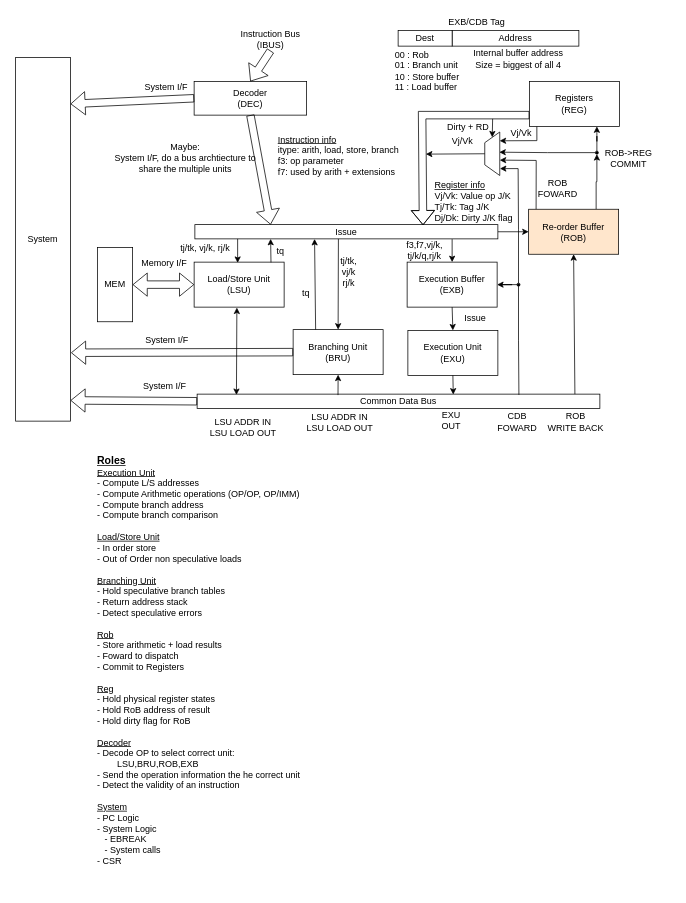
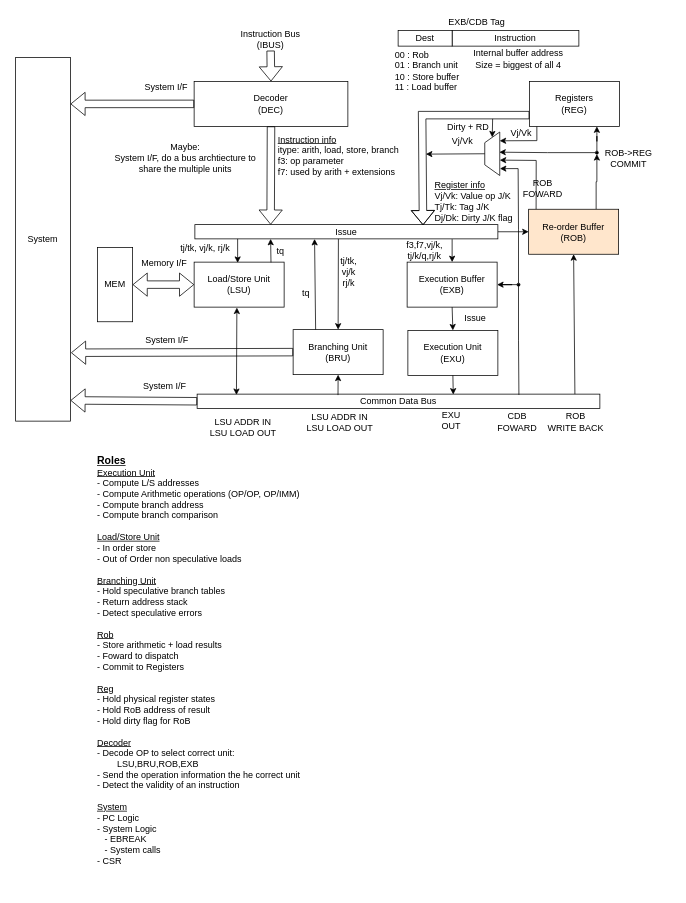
  <mxCell id="0" />
  <mxCell id="1" parent="0" />
- <mxCell id="2" value="Decoder&lt;div&gt;(DEC)&lt;/div&gt;" style="rounded=0;whiteSpace=wrap;html=1;" parent="1" vertex="1"><mxGeometry x="258" y="108" width="150" height="45" as="geometry" /></mxCell>
+ <mxCell id="2" value="Decoder&lt;div&gt;(DEC)&lt;/div&gt;" style="rounded=0;whiteSpace=wrap;html=1;" parent="1" vertex="1"><mxGeometry x="258" y="108" width="205" height="60" as="geometry" /></mxCell>
  <mxCell id="3" value="Load/Store Unit&lt;div&gt;(LSU)&lt;/div&gt;" style="rounded=0;whiteSpace=wrap;html=1;" parent="1" vertex="1"><mxGeometry x="258" y="349" width="120" height="60" as="geometry" /></mxCell>
  <mxCell id="4" value="Execution Buffer&lt;div&gt;(EXB)&lt;/div&gt;" style="rounded=0;whiteSpace=wrap;html=1;" parent="1" vertex="1"><mxGeometry x="542" y="349" width="120" height="60" as="geometry" /></mxCell>
  <mxCell id="5" value="Execution Unit&lt;div&gt;(EXU)&lt;/div&gt;" style="rounded=0;whiteSpace=wrap;html=1;" parent="1" vertex="1"><mxGeometry x="543" y="440" width="120" height="60" as="geometry" /></mxCell>
  <mxCell id="6" value="Branching Unit&lt;div&gt;(BRU)&lt;/div&gt;" style="rounded=0;whiteSpace=wrap;html=1;" parent="1" vertex="1"><mxGeometry x="390" y="439" width="120" height="60" as="geometry" /></mxCell>
  <mxCell id="7" value="Registers&lt;div&gt;(REG)&lt;/div&gt;" style="rounded=0;whiteSpace=wrap;html=1;" parent="1" vertex="1"><mxGeometry x="705" y="108" width="120" height="60" as="geometry" /></mxCell>
  <mxCell id="8" style="edgeStyle=orthogonalEdgeStyle;rounded=0;orthogonalLoop=1;jettySize=auto;html=1;exitX=0.75;exitY=0;exitDx=0;exitDy=0;entryX=0.5;entryY=1;entryDx=0;entryDy=0;" parent="1" source="9" target="51" edge="1"><mxGeometry relative="1" as="geometry" /></mxCell>
  <mxCell id="9" value="Re-order Buffer&lt;div&gt;(ROB)&lt;/div&gt;" style="rounded=0;whiteSpace=wrap;html=1;fillColor=#ffe6cc;" parent="1" vertex="1"><mxGeometry x="704" y="278.5" width="120" height="60" as="geometry" /></mxCell>
  <mxCell id="10" value="" style="shape=flexArrow;endArrow=classic;html=1;rounded=0;entryX=0.5;entryY=0;entryDx=0;entryDy=0;exitX=0.5;exitY=1;exitDx=0;exitDy=0;" parent="1" source="11" target="2" edge="1"><mxGeometry width="50" height="50" relative="1" as="geometry"><mxPoint x="387" y="42" as="sourcePoint" /><mxPoint x="531" y="70" as="targetPoint" /></mxGeometry></mxCell>
  <mxCell id="11" value="Instruction Bus (IBUS)" style="text;html=1;align=center;verticalAlign=middle;whiteSpace=wrap;rounded=0;" parent="1" vertex="1"><mxGeometry x="303" y="37" width="114" height="30" as="geometry" /></mxCell>
  <mxCell id="12" value="ROB-&amp;gt;&lt;span style=&quot;background-color: initial;&quot;&gt;REG&lt;/span&gt;&lt;div&gt;&lt;div&gt;COMMIT&lt;/div&gt;&lt;/div&gt;" style="text;html=1;align=center;verticalAlign=middle;resizable=0;points=[];autosize=1;strokeColor=none;fillColor=none;" parent="1" vertex="1"><mxGeometry x="796" y="190" width="82" height="42" as="geometry" /></mxCell>
  <mxCell id="13" value="" style="endArrow=classic;html=1;rounded=0;exitX=0.938;exitY=0.053;exitDx=0;exitDy=0;entryX=0.5;entryY=1;entryDx=0;entryDy=0;exitPerimeter=0;" parent="1" source="15" target="9" edge="1"><mxGeometry width="50" height="50" relative="1" as="geometry"><mxPoint x="795" y="448" as="sourcePoint" /><mxPoint x="845" y="398" as="targetPoint" /></mxGeometry></mxCell>
  <mxCell id="14" value="" style="endArrow=classic;html=1;rounded=0;exitX=0.5;exitY=1;exitDx=0;exitDy=0;entryX=0.5;entryY=0;entryDx=0;entryDy=0;" parent="1" source="4" target="5" edge="1"><mxGeometry width="50" height="50" relative="1" as="geometry"><mxPoint x="576" y="402" as="sourcePoint" /><mxPoint x="626" y="352" as="targetPoint" /></mxGeometry></mxCell>
  <mxCell id="15" value="Common Data Bus" style="rounded=0;whiteSpace=wrap;html=1;" parent="1" vertex="1"><mxGeometry x="262" y="525" width="537" height="19" as="geometry" /></mxCell>
  <mxCell id="16" value="" style="endArrow=classic;html=1;rounded=0;exitX=0.5;exitY=1;exitDx=0;exitDy=0;entryX=0.636;entryY=0.029;entryDx=0;entryDy=0;entryPerimeter=0;" parent="1" source="5" target="15" edge="1"><mxGeometry width="50" height="50" relative="1" as="geometry"><mxPoint x="557" y="530" as="sourcePoint" /><mxPoint x="607" y="480" as="targetPoint" /></mxGeometry></mxCell>
  <mxCell id="17" value="" style="endArrow=classic;startArrow=classic;html=1;rounded=0;exitX=0.475;exitY=1.01;exitDx=0;exitDy=0;exitPerimeter=0;entryX=0.349;entryY=0.058;entryDx=0;entryDy=0;entryPerimeter=0;" parent="1" source="3" edge="1"><mxGeometry width="50" height="50" relative="1" as="geometry"><mxPoint x="203" y="533" as="sourcePoint" /><mxPoint x="314.413" y="526.102" as="targetPoint" /></mxGeometry></mxCell>
  <mxCell id="18" value="" style="endArrow=classic;html=1;rounded=0;exitX=0.083;exitY=-0.003;exitDx=0;exitDy=0;entryX=0.45;entryY=1.044;entryDx=0;entryDy=0;entryPerimeter=0;exitPerimeter=0;" parent="1" source="9" edge="1"><mxGeometry width="50" height="50" relative="1" as="geometry"><mxPoint x="715.51" y="279.64" as="sourcePoint" /><mxPoint x="665.49" y="213" as="targetPoint" /><Array as="points"><mxPoint x="714.11" y="213.4" /></Array></mxGeometry></mxCell>
  <mxCell id="19" value="" style="verticalLabelPosition=middle;verticalAlign=middle;html=1;shape=trapezoid;perimeter=trapezoidPerimeter;whiteSpace=wrap;size=0.246;arcSize=10;flipV=1;labelPosition=center;align=center;rotation=90;" parent="1" vertex="1"><mxGeometry x="626.5" y="194.5" width="58" height="20" as="geometry" /></mxCell>
  <mxCell id="20" value="" style="endArrow=classic;html=1;rounded=0;entryX=0.202;entryY=0.995;entryDx=0;entryDy=0;entryPerimeter=0;exitX=0.083;exitY=1.004;exitDx=0;exitDy=0;exitPerimeter=0;" parent="1" source="7" target="19" edge="1"><mxGeometry width="50" height="50" relative="1" as="geometry"><mxPoint x="715" y="169" as="sourcePoint" /><mxPoint x="651" y="223" as="targetPoint" /><Array as="points"><mxPoint x="715" y="187" /></Array></mxGeometry></mxCell>
  <mxCell id="21" style="edgeStyle=orthogonalEdgeStyle;rounded=0;orthogonalLoop=1;jettySize=auto;html=1;entryX=0;entryY=0.5;entryDx=0;entryDy=0;" parent="1" source="22" target="9" edge="1"><mxGeometry relative="1" as="geometry" /></mxCell>
  <mxCell id="22" value="Issue" style="rounded=0;whiteSpace=wrap;html=1;" parent="1" vertex="1"><mxGeometry x="259" y="299" width="404" height="19" as="geometry" /></mxCell>
  <mxCell id="23" value="" style="shape=flexArrow;endArrow=classic;html=1;rounded=0;exitX=0.5;exitY=1;exitDx=0;exitDy=0;entryX=0.25;entryY=0;entryDx=0;entryDy=0;" parent="1" source="2" target="22" edge="1"><mxGeometry width="50" height="50" relative="1" as="geometry"><mxPoint x="495" y="170" as="sourcePoint" /><mxPoint x="495" y="225" as="targetPoint" /></mxGeometry></mxCell>
  <mxCell id="24" value="" style="endArrow=classic;html=1;rounded=0;exitX=0.104;exitY=0.018;exitDx=0;exitDy=0;exitPerimeter=0;entryX=0.5;entryY=1;entryDx=0;entryDy=0;" parent="1" target="6" edge="1"><mxGeometry width="50" height="50" relative="1" as="geometry"><mxPoint x="449.848" y="526.312" as="sourcePoint" /><mxPoint x="431" y="479.97" as="targetPoint" /></mxGeometry></mxCell>
- <mxCell id="25" value="ROB&lt;div&gt;FOWARD&lt;/div&gt;" style="text;html=1;align=center;verticalAlign=middle;whiteSpace=wrap;rounded=0;" parent="1" vertex="1"><mxGeometry x="713" y="236" width="60" height="30" as="geometry" /></mxCell>
+ <mxCell id="25" value="ROB&lt;div&gt;FOWARD&lt;/div&gt;" style="text;html=1;align=center;verticalAlign=middle;whiteSpace=wrap;rounded=0;" parent="1" vertex="1"><mxGeometry x="693" y="236" width="60" height="30" as="geometry" /></mxCell>
  <mxCell id="26" value="Vj/Vk" style="text;html=1;align=center;verticalAlign=middle;whiteSpace=wrap;rounded=0;" parent="1" vertex="1"><mxGeometry x="679" y="167" width="31" height="20" as="geometry" /></mxCell>
  <mxCell id="27" value="" style="endArrow=classic;html=1;rounded=0;entryX=0.5;entryY=0;entryDx=0;entryDy=0;exitX=0.147;exitY=0.949;exitDx=0;exitDy=0;exitPerimeter=0;" parent="1" target="6" edge="1"><mxGeometry width="50" height="50" relative="1" as="geometry"><mxPoint x="450.388" y="318.001" as="sourcePoint" /><mxPoint x="445" y="313.97" as="targetPoint" /></mxGeometry></mxCell>
  <mxCell id="28" value="" style="endArrow=classic;html=1;rounded=0;entryX=0.5;entryY=0;entryDx=0;entryDy=0;exitX=0.147;exitY=0.949;exitDx=0;exitDy=0;exitPerimeter=0;" parent="1" edge="1"><mxGeometry width="50" height="50" relative="1" as="geometry"><mxPoint x="316" y="318" as="sourcePoint" /><mxPoint x="316" y="350" as="targetPoint" /></mxGeometry></mxCell>
  <mxCell id="29" value="" style="endArrow=classic;html=1;rounded=0;entryX=0.5;entryY=0;entryDx=0;entryDy=0;exitX=0.849;exitY=1.02;exitDx=0;exitDy=0;exitPerimeter=0;" parent="1" source="22" target="4" edge="1"><mxGeometry width="50" height="50" relative="1" as="geometry"><mxPoint x="602" y="318" as="sourcePoint" /><mxPoint x="602" y="350" as="targetPoint" /></mxGeometry></mxCell>
  <mxCell id="30" value="Dirty + RD" style="text;html=1;align=center;verticalAlign=middle;whiteSpace=wrap;rounded=0;" parent="1" vertex="1"><mxGeometry x="594" y="159" width="59" height="20" as="geometry" /></mxCell>
  <mxCell id="31" value="&lt;u&gt;Instruction info&lt;/u&gt;&lt;div&gt;itype: arith, load, store, branch&lt;/div&gt;&lt;div&gt;f3: op parameter&lt;/div&gt;&lt;div&gt;f7: used by arith + extensions&amp;nbsp;&lt;/div&gt;" style="text;html=1;align=left;verticalAlign=top;whiteSpace=wrap;rounded=0;" parent="1" vertex="1"><mxGeometry x="368" y="172" width="172" height="115" as="geometry" /></mxCell>
  <mxCell id="32" value="Vj/Vk" style="text;html=1;align=center;verticalAlign=middle;whiteSpace=wrap;rounded=0;" parent="1" vertex="1"><mxGeometry x="600" y="175" width="32" height="26" as="geometry" /></mxCell>
  <mxCell id="33" value="" style="shape=flexArrow;endArrow=classic;html=1;rounded=0;entryX=0.753;entryY=0.036;entryDx=0;entryDy=0;entryPerimeter=0;exitX=0;exitY=0.75;exitDx=0;exitDy=0;" parent="1" source="7" target="22" edge="1"><mxGeometry width="50" height="50" relative="1" as="geometry"><mxPoint x="562" y="157" as="sourcePoint" /><mxPoint x="554" y="168" as="targetPoint" /><Array as="points"><mxPoint x="562" y="153" /></Array></mxGeometry></mxCell>
  <mxCell id="34" value="" style="endArrow=classic;html=1;rounded=0;exitX=0.5;exitY=1;exitDx=0;exitDy=0;" parent="1" source="19" edge="1"><mxGeometry width="50" height="50" relative="1" as="geometry"><mxPoint x="642.965" y="204" as="sourcePoint" /><mxPoint x="567.04" y="205" as="targetPoint" /></mxGeometry></mxCell>
  <mxCell id="35" value="" style="endArrow=classic;html=1;rounded=0;entryX=0;entryY=0.5;entryDx=0;entryDy=0;" parent="1" target="19" edge="1"><mxGeometry width="50" height="50" relative="1" as="geometry"><mxPoint x="656" y="158" as="sourcePoint" /><mxPoint x="672" y="161" as="targetPoint" /></mxGeometry></mxCell>
  <mxCell id="36" value="&lt;div&gt;&lt;u&gt;Register info&lt;/u&gt;&lt;/div&gt;&lt;div&gt;&lt;span style=&quot;background-color: initial;&quot;&gt;Vj/Vk: Value op J/K&lt;br&gt;&lt;/span&gt;&lt;/div&gt;&lt;div&gt;&lt;span style=&quot;background-color: initial;&quot;&gt;Tj/Tk: Tag J/K&lt;/span&gt;&lt;br&gt;&lt;/div&gt;&lt;div&gt;Dj/Dk: Dirty J/K flag&lt;/div&gt;" style="text;html=1;align=left;verticalAlign=top;whiteSpace=wrap;rounded=0;" parent="1" vertex="1"><mxGeometry x="577" y="233" width="107" height="63" as="geometry" /></mxCell>
  <mxCell id="37" value="CDB&lt;div&gt;FOWARD&lt;/div&gt;" style="text;html=1;align=center;verticalAlign=middle;whiteSpace=wrap;rounded=0;" parent="1" vertex="1"><mxGeometry x="659" y="547" width="60" height="30" as="geometry" /></mxCell>
  <mxCell id="38" value="ROB&lt;div&gt;WRITE BACK&lt;/div&gt;" style="text;html=1;align=center;verticalAlign=middle;whiteSpace=wrap;rounded=0;" parent="1" vertex="1"><mxGeometry x="719" y="547" width="96" height="30" as="geometry" /></mxCell>
  <mxCell id="39" value="EXU&lt;div&gt;OUT&lt;/div&gt;" style="text;html=1;align=center;verticalAlign=middle;whiteSpace=wrap;rounded=0;" parent="1" vertex="1"><mxGeometry x="571" y="545" width="60" height="30" as="geometry" /></mxCell>
  <mxCell id="40" value="LSU ADDR IN&lt;div&gt;LSU LOAD OUT&lt;/div&gt;" style="text;html=1;align=center;verticalAlign=middle;whiteSpace=wrap;rounded=0;" parent="1" vertex="1"><mxGeometry x="402" y="548" width="101" height="30" as="geometry" /></mxCell>
  <mxCell id="41" value="LSU ADDR IN&lt;div&gt;LSU LOAD OUT&lt;/div&gt;" style="text;html=1;align=center;verticalAlign=middle;whiteSpace=wrap;rounded=0;" parent="1" vertex="1"><mxGeometry x="273" y="554" width="101" height="30" as="geometry" /></mxCell>
  <mxCell id="42" value="" style="shape=flexArrow;endArrow=classic;startArrow=classic;html=1;rounded=0;entryX=0;entryY=0.5;entryDx=0;entryDy=0;exitX=1;exitY=0.5;exitDx=0;exitDy=0;" parent="1" target="3" edge="1" source="73"><mxGeometry width="100" height="100" relative="1" as="geometry"><mxPoint x="165" y="379" as="sourcePoint" /><mxPoint x="242" y="334" as="targetPoint" /></mxGeometry></mxCell>
  <mxCell id="43" value="Memory I/F" style="text;html=1;align=center;verticalAlign=middle;whiteSpace=wrap;rounded=0;" parent="1" vertex="1"><mxGeometry x="184" y="336" width="69" height="30" as="geometry" /></mxCell>
  <mxCell id="44" value="" style="shape=flexArrow;endArrow=classic;html=1;rounded=0;exitX=0;exitY=0.5;exitDx=0;exitDy=0;entryX=1.012;entryY=0.812;entryDx=0;entryDy=0;entryPerimeter=0;" parent="1" source="6" edge="1" target="72"><mxGeometry width="50" height="50" relative="1" as="geometry"><mxPoint x="194" y="489" as="sourcePoint" /><mxPoint x="168" y="470" as="targetPoint" /></mxGeometry></mxCell>
  <mxCell id="45" value="System I/F" style="text;html=1;align=center;verticalAlign=middle;whiteSpace=wrap;rounded=0;" parent="1" vertex="1"><mxGeometry x="192" y="438" width="60" height="30" as="geometry" /></mxCell>
- <mxCell id="46" value="Address" style="rounded=0;whiteSpace=wrap;html=1;" parent="1" vertex="1"><mxGeometry x="602" y="40" width="169" height="21" as="geometry" /></mxCell>
+ <mxCell id="46" value="Instruction" style="rounded=0;whiteSpace=wrap;html=1;" parent="1" vertex="1"><mxGeometry x="602" y="40" width="169" height="21" as="geometry" /></mxCell>
  <mxCell id="47" value="EXB/CDB Tag" style="text;html=1;align=center;verticalAlign=middle;whiteSpace=wrap;rounded=0;" parent="1" vertex="1"><mxGeometry x="595" y="20" width="80" height="17" as="geometry" /></mxCell>
  <mxCell id="48" value="Dest" style="rounded=0;whiteSpace=wrap;html=1;" parent="1" vertex="1"><mxGeometry x="530" y="40" width="72" height="21" as="geometry" /></mxCell>
  <mxCell id="49" value="00 : Rob&lt;div&gt;01 : Branch unit&lt;br&gt;&lt;div&gt;&lt;span style=&quot;background-color: initial;&quot;&gt;10 : Store buffer&lt;/span&gt;&lt;br&gt;&lt;/div&gt;&lt;/div&gt;&lt;div&gt;&lt;div&gt;11 : Load buffer&lt;/div&gt;&lt;/div&gt;" style="text;html=1;align=left;verticalAlign=middle;whiteSpace=wrap;rounded=0;" parent="1" vertex="1"><mxGeometry x="524" y="64" width="97" height="59" as="geometry" /></mxCell>
  <mxCell id="50" value="Internal buffer address&lt;div&gt;Size = biggest of all 4&lt;/div&gt;" style="text;html=1;align=center;verticalAlign=middle;whiteSpace=wrap;rounded=0;" parent="1" vertex="1"><mxGeometry x="628" y="63" width="125" height="30" as="geometry" /></mxCell>
  <mxCell id="51" value="" style="ellipse;whiteSpace=wrap;html=1;aspect=fixed;fillColor=#000000;" parent="1" vertex="1"><mxGeometry x="793" y="201" width="4" height="4" as="geometry" /></mxCell>
  <mxCell id="52" style="edgeStyle=orthogonalEdgeStyle;rounded=0;orthogonalLoop=1;jettySize=auto;html=1;entryX=0.75;entryY=1;entryDx=0;entryDy=0;" parent="1" source="51" target="7" edge="1"><mxGeometry relative="1" as="geometry" /></mxCell>
  <mxCell id="53" style="edgeStyle=orthogonalEdgeStyle;rounded=0;orthogonalLoop=1;jettySize=auto;html=1;entryX=0.464;entryY=0.972;entryDx=0;entryDy=0;entryPerimeter=0;" parent="1" source="51" target="19" edge="1"><mxGeometry relative="1" as="geometry" /></mxCell>
  <mxCell id="54" value="" style="shape=flexArrow;endArrow=classic;html=1;rounded=0;exitX=0;exitY=0.5;exitDx=0;exitDy=0;entryX=1.002;entryY=0.128;entryDx=0;entryDy=0;entryPerimeter=0;" parent="1" source="2" edge="1" target="72"><mxGeometry width="50" height="50" relative="1" as="geometry"><mxPoint x="231" y="142" as="sourcePoint" /><mxPoint x="165" y="138" as="targetPoint" /></mxGeometry></mxCell>
  <mxCell id="55" value="System I/F" style="text;html=1;align=center;verticalAlign=middle;whiteSpace=wrap;rounded=0;" parent="1" vertex="1"><mxGeometry x="191" y="101" width="60" height="30" as="geometry" /></mxCell>
  <mxCell id="56" value="&lt;div&gt;&lt;b&gt;&lt;font style=&quot;font-size: 14px;&quot;&gt;&lt;u&gt;Roles&lt;/u&gt;&lt;/font&gt;&lt;/b&gt;&lt;/div&gt;&lt;u&gt;Execution Unit&lt;/u&gt;&lt;div&gt;- Compute L/S addresses&lt;/div&gt;&lt;div&gt;- Compute Arithmetic operations (OP/OP, OP/IMM)&lt;/div&gt;&lt;div&gt;- Compute branch address&lt;/div&gt;&lt;div&gt;- Compute branch comparison&lt;/div&gt;&lt;div&gt;&lt;br&gt;&lt;/div&gt;&lt;div&gt;&lt;u&gt;Load/Store Unit&lt;/u&gt;&lt;/div&gt;&lt;div&gt;- In order store&lt;/div&gt;&lt;div&gt;- Out of Order non speculative loads&lt;/div&gt;&lt;div&gt;&lt;br&gt;&lt;/div&gt;&lt;div&gt;&lt;u&gt;Branching Unit&lt;/u&gt;&lt;/div&gt;&lt;div&gt;- Hold speculative branch tables&lt;/div&gt;&lt;div&gt;- Return address stack&lt;/div&gt;&lt;div&gt;- Detect speculative errors&lt;/div&gt;&lt;div&gt;&lt;br&gt;&lt;/div&gt;&lt;div&gt;&lt;u&gt;Rob&lt;/u&gt;&lt;/div&gt;&lt;div&gt;- Store arithmetic + load results&lt;/div&gt;&lt;div&gt;- Foward to dispatch&lt;/div&gt;&lt;div&gt;- Commit to Registers&lt;/div&gt;&lt;div&gt;&lt;br&gt;&lt;/div&gt;&lt;div&gt;&lt;u&gt;Reg&lt;/u&gt;&lt;/div&gt;&lt;div&gt;- Hold physical register states&lt;/div&gt;&lt;div&gt;- Hold RoB address of result&lt;/div&gt;&lt;div&gt;- Hold dirty flag for RoB&lt;/div&gt;&lt;div&gt;&lt;br&gt;&lt;/div&gt;&lt;div&gt;&lt;u&gt;Decoder&lt;/u&gt;&lt;/div&gt;&lt;div&gt;- Decode OP to select correct unit:&lt;/div&gt;&lt;div&gt;&lt;span style=&quot;white-space: pre;&quot;&gt;&#09;&lt;/span&gt;LSU,BRU,ROB,EXB&lt;/div&gt;&lt;div&gt;- Send the operation information the he correct unit&lt;/div&gt;&lt;div&gt;- Detect the validity of an instruction&lt;/div&gt;&lt;div&gt;&lt;br&gt;&lt;/div&gt;&lt;div&gt;&lt;u&gt;System&lt;/u&gt;&lt;/div&gt;&lt;div&gt;- PC Logic&lt;/div&gt;&lt;div&gt;- System Logic&lt;/div&gt;&lt;div&gt;&amp;nbsp; &amp;nbsp;- EBREAK&lt;/div&gt;&lt;div&gt;&amp;nbsp; &amp;nbsp;- System calls&lt;/div&gt;&lt;div&gt;- CSR&lt;/div&gt;" style="text;html=1;align=left;verticalAlign=top;whiteSpace=wrap;rounded=0;" parent="1" vertex="1"><mxGeometry x="127" y="599" width="765" height="583" as="geometry" /></mxCell>
  <mxCell id="57" value="" style="shape=flexArrow;endArrow=classic;html=1;rounded=0;exitX=0;exitY=0.5;exitDx=0;exitDy=0;entryX=1.002;entryY=0.943;entryDx=0;entryDy=0;entryPerimeter=0;" parent="1" source="15" edge="1" target="72"><mxGeometry width="50" height="50" relative="1" as="geometry"><mxPoint x="249" y="532" as="sourcePoint" /><mxPoint x="165" y="535" as="targetPoint" /></mxGeometry></mxCell>
  <mxCell id="58" value="System I/F" style="text;html=1;align=center;verticalAlign=middle;whiteSpace=wrap;rounded=0;" parent="1" vertex="1"><mxGeometry x="189" y="500" width="60" height="30" as="geometry" /></mxCell>
  <mxCell id="59" value="Maybe:&lt;div&gt;System I/F, do a bus archtiecture to share the multiple units&lt;/div&gt;" style="text;html=1;align=center;verticalAlign=middle;whiteSpace=wrap;rounded=0;" parent="1" vertex="1"><mxGeometry x="148" y="175" width="197" height="70" as="geometry" /></mxCell>
  <mxCell id="60" style="edgeStyle=orthogonalEdgeStyle;rounded=0;orthogonalLoop=1;jettySize=auto;html=1;entryX=1;entryY=0.5;entryDx=0;entryDy=0;" parent="1" source="62" target="4" edge="1"><mxGeometry relative="1" as="geometry" /></mxCell>
  <mxCell id="61" style="edgeStyle=orthogonalEdgeStyle;rounded=0;orthogonalLoop=1;jettySize=auto;html=1;entryX=0.842;entryY=1.012;entryDx=0;entryDy=0;entryPerimeter=0;" parent="1" source="62" target="19" edge="1"><mxGeometry relative="1" as="geometry"><Array as="points"><mxPoint x="691" y="305" /><mxPoint x="690" y="305" /><mxPoint x="690" y="224" /></Array></mxGeometry></mxCell>
  <mxCell id="62" value="" style="ellipse;whiteSpace=wrap;html=1;aspect=fixed;fillColor=#000000;" parent="1" vertex="1"><mxGeometry x="688.5" y="377" width="4" height="4" as="geometry" /></mxCell>
  <mxCell id="63" style="edgeStyle=orthogonalEdgeStyle;rounded=0;orthogonalLoop=1;jettySize=auto;html=1;exitX=0.5;exitY=1;exitDx=0;exitDy=0;entryX=0.799;entryY=0.053;entryDx=0;entryDy=0;entryPerimeter=0;endArrow=none;endFill=0;" parent="1" source="62" target="15" edge="1"><mxGeometry relative="1" as="geometry" /></mxCell>
  <mxCell id="64" value="" style="endArrow=classic;html=1;rounded=0;exitX=0.854;exitY=0.007;exitDx=0;exitDy=0;entryX=0.25;entryY=1;entryDx=0;entryDy=0;exitPerimeter=0;" parent="1" source="3" target="22" edge="1"><mxGeometry width="50" height="50" relative="1" as="geometry"><mxPoint x="422" y="387" as="sourcePoint" /><mxPoint x="472" y="337" as="targetPoint" /><Array as="points" /></mxGeometry></mxCell>
  <mxCell id="65" value="tq" style="text;html=1;align=center;verticalAlign=middle;whiteSpace=wrap;rounded=0;" parent="1" vertex="1"><mxGeometry x="365" y="328" width="17" height="13" as="geometry" /></mxCell>
  <mxCell id="66" value="" style="endArrow=classic;html=1;rounded=0;exitX=0.25;exitY=0;exitDx=0;exitDy=0;entryX=0.395;entryY=1.009;entryDx=0;entryDy=0;entryPerimeter=0;" parent="1" source="6" target="22" edge="1"><mxGeometry width="50" height="50" relative="1" as="geometry"><mxPoint x="419" y="387" as="sourcePoint" /><mxPoint x="419" y="356" as="targetPoint" /><Array as="points" /></mxGeometry></mxCell>
  <mxCell id="67" value="tq" style="text;html=1;align=center;verticalAlign=middle;whiteSpace=wrap;rounded=0;" parent="1" vertex="1"><mxGeometry x="399" y="384" width="17" height="13" as="geometry" /></mxCell>
  <mxCell id="68" value="f3,f7,vj/k,&lt;div&gt;tj/k/q,rj/k&lt;/div&gt;" style="text;html=1;align=center;verticalAlign=middle;whiteSpace=wrap;rounded=0;" parent="1" vertex="1"><mxGeometry x="540" y="317" width="51" height="31" as="geometry" /></mxCell>
  <mxCell id="69" value="tj/tk,&lt;div&gt;vj/k&lt;/div&gt;&lt;div&gt;rj/k&lt;/div&gt;" style="text;html=1;align=center;verticalAlign=middle;whiteSpace=wrap;rounded=0;" parent="1" vertex="1"><mxGeometry x="450" y="340" width="29" height="44" as="geometry" /></mxCell>
  <mxCell id="70" value="Issue" style="text;html=1;align=center;verticalAlign=middle;whiteSpace=wrap;rounded=0;" parent="1" vertex="1"><mxGeometry x="614" y="416" width="38" height="15" as="geometry" /></mxCell>
  <mxCell id="71" value="tj/tk,&amp;nbsp;&lt;span style=&quot;background-color: initial;&quot;&gt;vj/k,&amp;nbsp;&lt;/span&gt;&lt;span style=&quot;background-color: initial;&quot;&gt;rj/k&lt;/span&gt;" style="text;html=1;align=center;verticalAlign=middle;whiteSpace=wrap;rounded=0;" parent="1" vertex="1"><mxGeometry x="239" y="319" width="68" height="24.5" as="geometry" /></mxCell>
  <mxCell id="72" value="System" style="rounded=0;whiteSpace=wrap;html=1;" vertex="1" parent="1"><mxGeometry x="20" y="76" width="73" height="485" as="geometry" /></mxCell>
  <mxCell id="73" value="MEM" style="rounded=0;whiteSpace=wrap;html=1;" vertex="1" parent="1"><mxGeometry x="129" y="329.5" width="47" height="99" as="geometry" /></mxCell>
